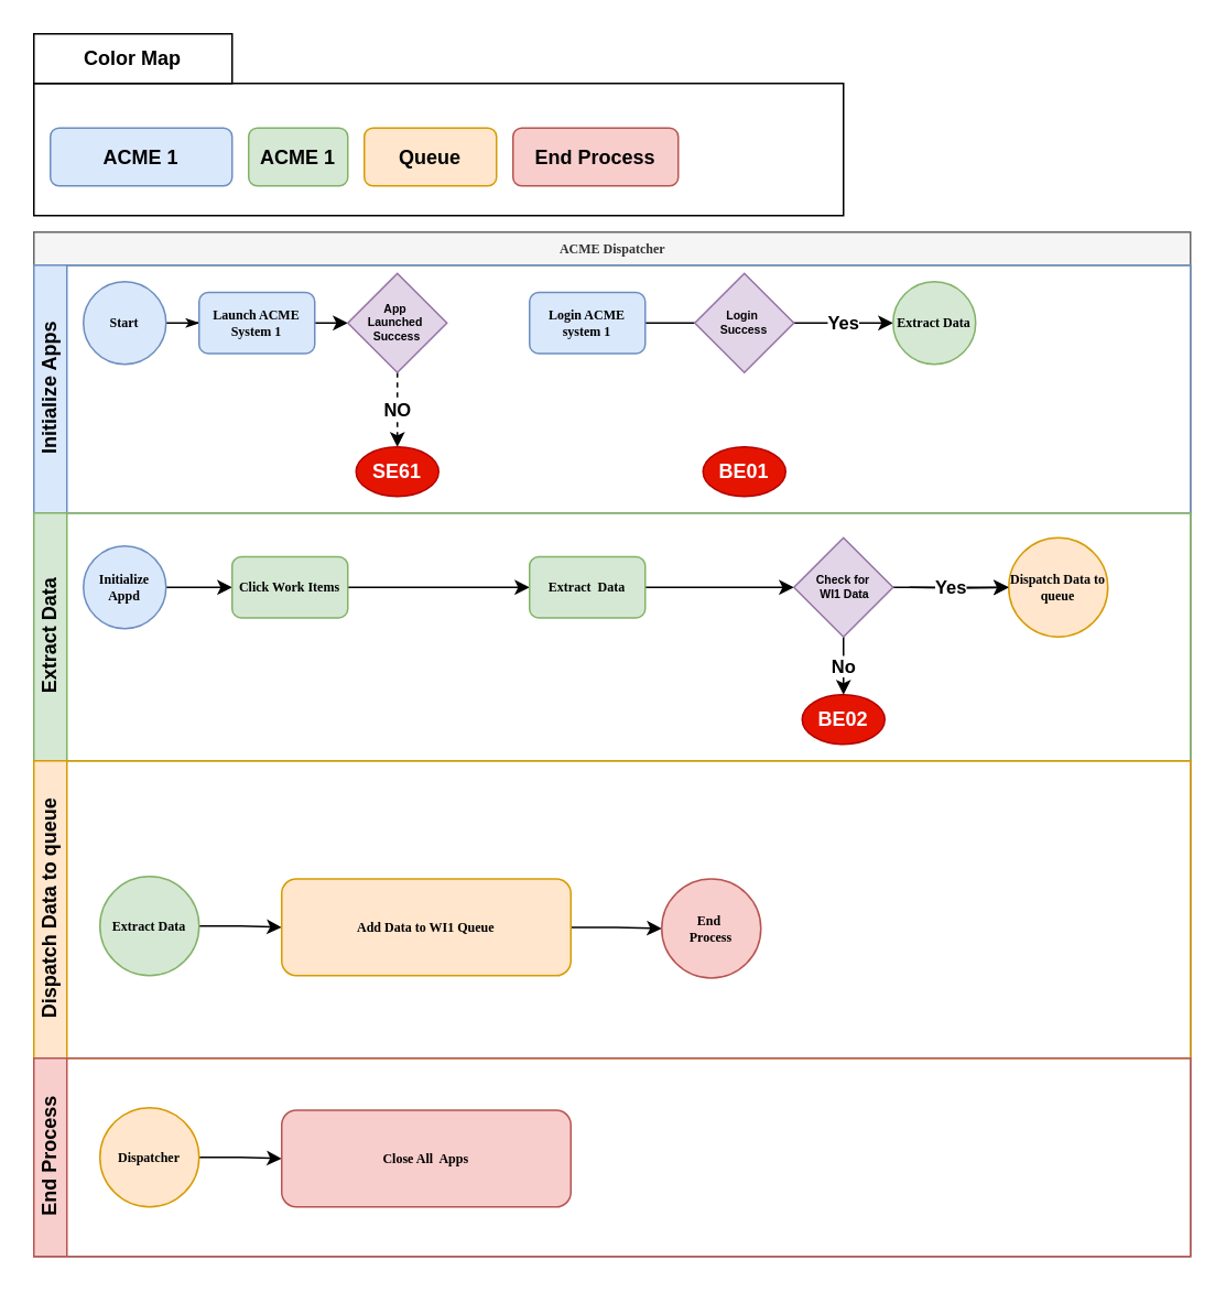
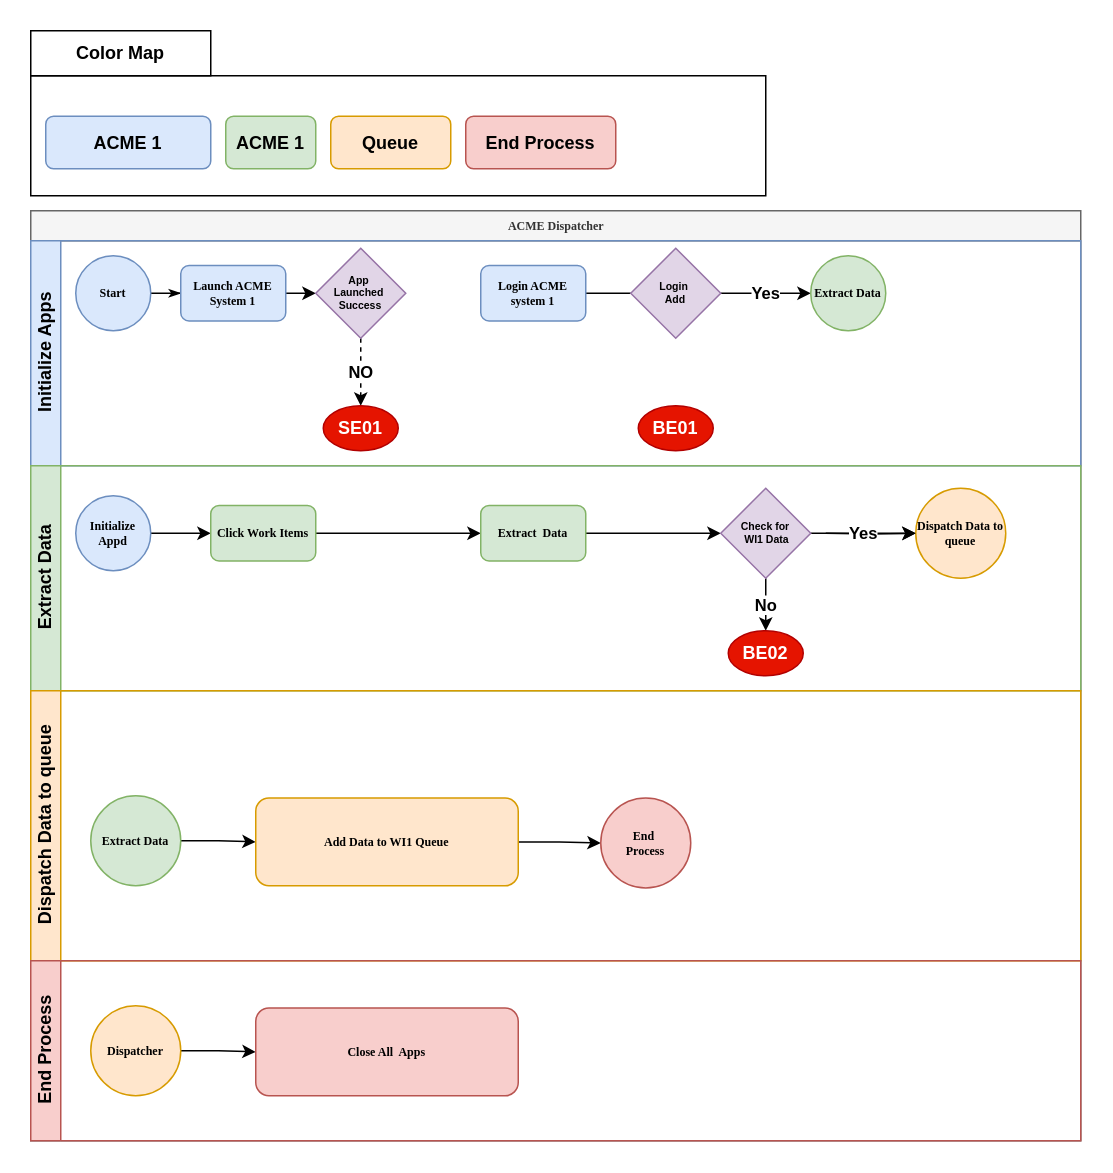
  <mxCell id="0" />
  <mxCell id="1" parent="0" />
  <mxCell id="2" value="ACME Dispatcher" style="swimlane;html=1;childLayout=stackLayout;horizontal=1;startSize=20;horizontalStack=0;rounded=0;shadow=0;labelBackgroundColor=none;strokeWidth=1;fontFamily=Verdana;fontSize=8;align=center;fillColor=#f5f5f5;fontColor=#333333;strokeColor=#666666;" parent="1" vertex="1"><mxGeometry x="20" y="140" width="700" height="620" as="geometry"><mxRectangle x="180" y="70" width="60" height="20" as="alternateBounds" /></mxGeometry></mxCell>
  <mxCell id="3" value="Initialize Apps" style="swimlane;html=1;startSize=20;horizontal=0;fillColor=#dae8fc;strokeColor=#6c8ebf;" parent="2" vertex="1"><mxGeometry y="20" width="700" height="150" as="geometry" /></mxCell>
  <mxCell id="4" style="edgeStyle=orthogonalEdgeStyle;rounded=0;html=1;labelBackgroundColor=none;startArrow=none;startFill=0;startSize=5;endArrow=classicThin;endFill=1;endSize=5;jettySize=auto;orthogonalLoop=1;strokeWidth=1;fontFamily=Verdana;fontSize=8" parent="3" source="5" target="7" edge="1"><mxGeometry relative="1" as="geometry" /></mxCell>
  <mxCell id="5" value="Start" style="ellipse;whiteSpace=wrap;html=1;rounded=0;shadow=0;labelBackgroundColor=none;strokeWidth=1;fontFamily=Verdana;fontSize=8;align=center;fillColor=#dae8fc;strokeColor=#6c8ebf;fontStyle=1" parent="3" vertex="1"><mxGeometry x="30" y="10" width="50" height="50" as="geometry" /></mxCell>
  <mxCell id="6" style="edgeStyle=orthogonalEdgeStyle;rounded=0;orthogonalLoop=1;jettySize=auto;html=1;exitX=1;exitY=0.5;exitDx=0;exitDy=0;entryX=0;entryY=0.5;entryDx=0;entryDy=0;" parent="3" source="7" target="9" edge="1"><mxGeometry relative="1" as="geometry" /></mxCell>
  <mxCell id="7" value="Launch ACME System 1" style="rounded=1;whiteSpace=wrap;html=1;shadow=0;labelBackgroundColor=none;strokeWidth=1;fontFamily=Verdana;fontSize=8;align=center;fillColor=#dae8fc;strokeColor=#6c8ebf;fontStyle=1" parent="3" vertex="1"><mxGeometry x="100" y="16.5" width="70" height="37" as="geometry" /></mxCell>
  <mxCell id="8" value="NO" style="edgeStyle=orthogonalEdgeStyle;rounded=0;orthogonalLoop=1;jettySize=auto;html=1;exitX=0.5;exitY=1;exitDx=0;exitDy=0;entryX=0.5;entryY=0;entryDx=0;entryDy=0;fontStyle=1;dashed=1;" parent="3" source="9" target="10" edge="1"><mxGeometry relative="1" as="geometry" /></mxCell>
  <mxCell id="9" value="App&amp;nbsp;&lt;div&gt;Launched&amp;nbsp;&lt;/div&gt;&lt;div&gt;Success&lt;/div&gt;" style="rhombus;whiteSpace=wrap;html=1;fillColor=#e1d5e7;strokeColor=#9673a6;fontSize=7;fontStyle=1" parent="3" vertex="1"><mxGeometry x="190" y="5" width="60" height="60" as="geometry" /></mxCell>
- <mxCell id="10" value="SE61" style="ellipse;whiteSpace=wrap;html=1;fontStyle=1;fillColor=#e51400;fontColor=#ffffff;strokeColor=#B20000;" parent="3" vertex="1"><mxGeometry x="195" y="110" width="50" height="30" as="geometry" /></mxCell>
+ <mxCell id="10" value="SE01" style="ellipse;whiteSpace=wrap;html=1;fontStyle=1;fillColor=#e51400;fontColor=#ffffff;strokeColor=#B20000;" parent="3" vertex="1"><mxGeometry x="195" y="110" width="50" height="30" as="geometry" /></mxCell>
  <mxCell id="11" style="edgeStyle=orthogonalEdgeStyle;rounded=0;orthogonalLoop=1;jettySize=auto;html=1;exitX=1;exitY=0.5;exitDx=0;exitDy=0;entryX=0;entryY=0.5;entryDx=0;entryDy=0;endArrow=none;" parent="3" source="12" target="14" edge="1"><mxGeometry relative="1" as="geometry" /></mxCell>
  <mxCell id="12" value="Login ACME system 1" style="rounded=1;whiteSpace=wrap;html=1;shadow=0;labelBackgroundColor=none;strokeWidth=1;fontFamily=Verdana;fontSize=8;align=center;fillColor=#dae8fc;strokeColor=#6c8ebf;fontStyle=1" parent="3" vertex="1"><mxGeometry x="300" y="16.5" width="70" height="37" as="geometry" /></mxCell>
  <mxCell id="13" value="Yes" style="edgeStyle=orthogonalEdgeStyle;rounded=0;orthogonalLoop=1;jettySize=auto;html=1;exitX=1;exitY=0.5;exitDx=0;exitDy=0;entryX=0;entryY=0.5;entryDx=0;entryDy=0;fontStyle=1" parent="3" source="14" edge="1"><mxGeometry relative="1" as="geometry"><mxPoint x="520" y="35" as="targetPoint" /></mxGeometry></mxCell>
- <mxCell id="14" value="Login&amp;nbsp;&lt;div&gt;Success&lt;/div&gt;" style="rhombus;whiteSpace=wrap;html=1;fillColor=#e1d5e7;strokeColor=#9673a6;fontSize=7;fontStyle=1" parent="3" vertex="1"><mxGeometry x="400" y="5" width="60" height="60" as="geometry" /></mxCell>
+ <mxCell id="14" value="Login&amp;nbsp;&lt;div&gt;Add&lt;/div&gt;" style="rhombus;whiteSpace=wrap;html=1;fillColor=#e1d5e7;strokeColor=#9673a6;fontSize=7;fontStyle=1" parent="3" vertex="1"><mxGeometry x="400" y="5" width="60" height="60" as="geometry" /></mxCell>
  <mxCell id="15" value="BE01" style="ellipse;whiteSpace=wrap;html=1;fontStyle=1;fillColor=#e51400;fontColor=#ffffff;strokeColor=#B20000;" parent="3" vertex="1"><mxGeometry x="405" y="110" width="50" height="30" as="geometry" /></mxCell>
  <mxCell id="16" value="Extract Data" style="ellipse;whiteSpace=wrap;html=1;rounded=0;shadow=0;labelBackgroundColor=none;strokeWidth=1;fontFamily=Verdana;fontSize=8;align=center;fillColor=#d5e8d4;strokeColor=#82b366;fontStyle=1" parent="3" vertex="1"><mxGeometry x="520" y="10" width="50" height="50" as="geometry" /></mxCell>
  <mxCell id="17" value="Extract Data" style="swimlane;html=1;startSize=20;horizontal=0;fillColor=#d5e8d4;strokeColor=#82b366;" parent="2" vertex="1"><mxGeometry y="170" width="700" height="150" as="geometry" /></mxCell>
  <mxCell id="18" style="edgeStyle=orthogonalEdgeStyle;rounded=0;orthogonalLoop=1;jettySize=auto;html=1;exitX=1;exitY=0.5;exitDx=0;exitDy=0;entryX=0;entryY=0.5;entryDx=0;entryDy=0;" parent="17" source="19" target="21" edge="1"><mxGeometry relative="1" as="geometry" /></mxCell>
  <mxCell id="19" value="Initialize Appd" style="ellipse;whiteSpace=wrap;html=1;rounded=0;shadow=0;labelBackgroundColor=none;strokeWidth=1;fontFamily=Verdana;fontSize=8;align=center;fillColor=#dae8fc;strokeColor=#6c8ebf;fontStyle=1" parent="17" vertex="1"><mxGeometry x="30" y="20" width="50" height="50" as="geometry" /></mxCell>
  <mxCell id="20" style="edgeStyle=orthogonalEdgeStyle;rounded=0;orthogonalLoop=1;jettySize=auto;html=1;exitX=1;exitY=0.5;exitDx=0;exitDy=0;entryX=0;entryY=0.5;entryDx=0;entryDy=0;" parent="17" source="21" target="23" edge="1"><mxGeometry relative="1" as="geometry"><mxPoint x="230" y="45" as="targetPoint" /></mxGeometry></mxCell>
  <mxCell id="21" value="Click Work Items" style="rounded=1;whiteSpace=wrap;html=1;shadow=0;labelBackgroundColor=none;strokeWidth=1;fontFamily=Verdana;fontSize=8;align=center;fillColor=#d5e8d4;strokeColor=#82b366;fontStyle=1" parent="17" vertex="1"><mxGeometry x="120" y="26.5" width="70" height="37" as="geometry" /></mxCell>
  <mxCell id="22" style="edgeStyle=orthogonalEdgeStyle;rounded=0;orthogonalLoop=1;jettySize=auto;html=1;exitX=1;exitY=0.5;exitDx=0;exitDy=0;entryX=0;entryY=0.5;entryDx=0;entryDy=0;" parent="17" source="23" edge="1"><mxGeometry relative="1" as="geometry"><mxPoint x="460" y="45" as="targetPoint" /></mxGeometry></mxCell>
  <mxCell id="23" value="Extract&amp;nbsp; Data" style="rounded=1;whiteSpace=wrap;html=1;shadow=0;labelBackgroundColor=none;strokeWidth=1;fontFamily=Verdana;fontSize=8;align=center;fillColor=#d5e8d4;strokeColor=#82b366;fontStyle=1" parent="17" vertex="1"><mxGeometry x="300" y="26.5" width="70" height="37" as="geometry" /></mxCell>
  <mxCell id="24" style="edgeStyle=orthogonalEdgeStyle;rounded=0;orthogonalLoop=1;jettySize=auto;html=1;exitX=1;exitY=0.5;exitDx=0;exitDy=0;entryX=0;entryY=0.5;entryDx=0;entryDy=0;" parent="17" target="25" edge="1"><mxGeometry relative="1" as="geometry"><mxPoint x="530" y="45" as="sourcePoint" /></mxGeometry></mxCell>
  <mxCell id="25" value="Dispatch Data to queue" style="ellipse;whiteSpace=wrap;html=1;rounded=0;shadow=0;labelBackgroundColor=none;strokeWidth=1;fontFamily=Verdana;fontSize=8;align=center;fillColor=#ffe6cc;strokeColor=#d79b00;fontStyle=1" parent="17" vertex="1"><mxGeometry x="590" y="15" width="60" height="60" as="geometry" /></mxCell>
  <mxCell id="26" value="Yes" style="edgeStyle=orthogonalEdgeStyle;rounded=0;orthogonalLoop=1;jettySize=auto;html=1;fontStyle=1" parent="17" source="28" target="25" edge="1"><mxGeometry relative="1" as="geometry" /></mxCell>
  <mxCell id="27" value="No" style="edgeStyle=orthogonalEdgeStyle;rounded=0;orthogonalLoop=1;jettySize=auto;html=1;exitX=0.5;exitY=1;exitDx=0;exitDy=0;entryX=0.5;entryY=0;entryDx=0;entryDy=0;fontStyle=1" parent="17" source="28" target="29" edge="1"><mxGeometry relative="1" as="geometry" /></mxCell>
  <mxCell id="28" value="Check for&lt;div&gt;&amp;nbsp;WI1 Data&lt;/div&gt;" style="rhombus;whiteSpace=wrap;html=1;fillColor=#e1d5e7;strokeColor=#9673a6;fontSize=7;fontStyle=1" parent="17" vertex="1"><mxGeometry x="460" y="15" width="60" height="60" as="geometry" /></mxCell>
  <mxCell id="29" value="BE02" style="ellipse;whiteSpace=wrap;html=1;fontStyle=1;fillColor=#e51400;fontColor=#ffffff;strokeColor=#B20000;" parent="17" vertex="1"><mxGeometry x="465" y="110" width="50" height="30" as="geometry" /></mxCell>
  <mxCell id="30" value="Dispatch Data to queue" style="swimlane;html=1;startSize=20;horizontal=0;fillColor=#ffe6cc;strokeColor=#d79b00;" parent="2" vertex="1"><mxGeometry y="320" width="700" height="180" as="geometry" /></mxCell>
  <mxCell id="31" style="edgeStyle=orthogonalEdgeStyle;rounded=0;orthogonalLoop=1;jettySize=auto;html=1;exitX=1;exitY=0.5;exitDx=0;exitDy=0;entryX=0;entryY=0.5;entryDx=0;entryDy=0;" parent="30" source="32" target="34" edge="1"><mxGeometry relative="1" as="geometry" /></mxCell>
  <mxCell id="32" value="Extract Data" style="ellipse;whiteSpace=wrap;html=1;rounded=0;shadow=0;labelBackgroundColor=none;strokeWidth=1;fontFamily=Verdana;fontSize=8;align=center;fillColor=#d5e8d4;strokeColor=#82b366;fontStyle=1" parent="30" vertex="1"><mxGeometry x="40" y="70" width="60" height="60" as="geometry" /></mxCell>
  <mxCell id="33" style="edgeStyle=orthogonalEdgeStyle;rounded=0;orthogonalLoop=1;jettySize=auto;html=1;exitX=1;exitY=0.5;exitDx=0;exitDy=0;entryX=0;entryY=0.5;entryDx=0;entryDy=0;" parent="30" source="34" target="35" edge="1"><mxGeometry relative="1" as="geometry" /></mxCell>
  <mxCell id="34" value="Add Data to WI1 Queue" style="rounded=1;whiteSpace=wrap;html=1;shadow=0;labelBackgroundColor=none;strokeWidth=1;fontFamily=Verdana;fontSize=8;align=center;fillColor=#ffe6cc;strokeColor=#d79b00;fontStyle=1" parent="30" vertex="1"><mxGeometry x="150" y="71.5" width="175" height="58.5" as="geometry" /></mxCell>
  <mxCell id="35" value="End&amp;nbsp;&lt;div&gt;Process&lt;/div&gt;" style="ellipse;whiteSpace=wrap;html=1;rounded=0;shadow=0;labelBackgroundColor=none;strokeWidth=1;fontFamily=Verdana;fontSize=8;align=center;fillColor=#f8cecc;strokeColor=#b85450;fontStyle=1" parent="30" vertex="1"><mxGeometry x="380" y="71.5" width="60" height="60" as="geometry" /></mxCell>
  <mxCell id="36" value="" style="rounded=0;whiteSpace=wrap;html=1;" parent="1" vertex="1"><mxGeometry x="20" y="50" width="490" height="80" as="geometry" /></mxCell>
  <mxCell id="37" value="Color Map" style="rounded=0;whiteSpace=wrap;html=1;fontStyle=1" parent="1" vertex="1"><mxGeometry x="20" y="20" width="120" height="30" as="geometry" /></mxCell>
  <mxCell id="38" value="ACME 1" style="rounded=1;whiteSpace=wrap;html=1;fillColor=#dae8fc;strokeColor=#6c8ebf;fontStyle=1" parent="1" vertex="1"><mxGeometry x="30" y="77" width="110" height="35" as="geometry" /></mxCell>
  <mxCell id="39" value="ACME 1" style="rounded=1;whiteSpace=wrap;html=1;fillColor=#d5e8d4;strokeColor=#82b366;fontStyle=1" parent="1" vertex="1"><mxGeometry x="150" y="77" width="60" height="35" as="geometry" /></mxCell>
  <mxCell id="40" value="Queue" style="rounded=1;whiteSpace=wrap;html=1;fillColor=#ffe6cc;strokeColor=#d79b00;fontStyle=1" parent="1" vertex="1"><mxGeometry x="220" y="77" width="80" height="35" as="geometry" /></mxCell>
  <mxCell id="41" value="End Process" style="swimlane;html=1;startSize=20;horizontal=0;fillColor=#f8cecc;strokeColor=#b85450;" parent="1" vertex="1"><mxGeometry x="20" y="640" width="700" height="120" as="geometry" /></mxCell>
  <mxCell id="42" style="edgeStyle=orthogonalEdgeStyle;rounded=0;orthogonalLoop=1;jettySize=auto;html=1;exitX=1;exitY=0.5;exitDx=0;exitDy=0;entryX=0;entryY=0.5;entryDx=0;entryDy=0;" parent="41" source="43" target="44" edge="1"><mxGeometry relative="1" as="geometry" /></mxCell>
  <mxCell id="43" value="Dispatcher" style="ellipse;whiteSpace=wrap;html=1;rounded=0;shadow=0;labelBackgroundColor=none;strokeWidth=1;fontFamily=Verdana;fontSize=8;align=center;fillColor=#ffe6cc;strokeColor=#d79b00;fontStyle=1" parent="41" vertex="1"><mxGeometry x="40" y="30" width="60" height="60" as="geometry" /></mxCell>
  <mxCell id="44" value="Close All&amp;nbsp; Apps" style="rounded=1;whiteSpace=wrap;html=1;shadow=0;labelBackgroundColor=none;strokeWidth=1;fontFamily=Verdana;fontSize=8;align=center;fillColor=#f8cecc;strokeColor=#b85450;fontStyle=1" parent="41" vertex="1"><mxGeometry x="150" y="31.5" width="175" height="58.5" as="geometry" /></mxCell>
  <mxCell id="45" value="End Process" style="rounded=1;whiteSpace=wrap;html=1;fillColor=#f8cecc;strokeColor=#b85450;fontStyle=1" parent="1" vertex="1"><mxGeometry x="310" y="77" width="100" height="35" as="geometry" /></mxCell>
